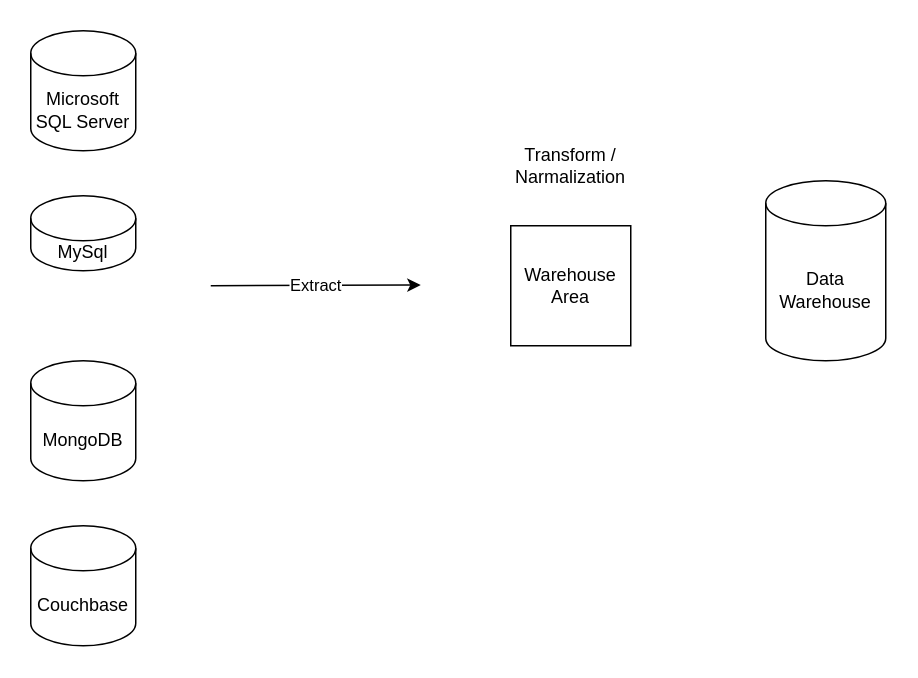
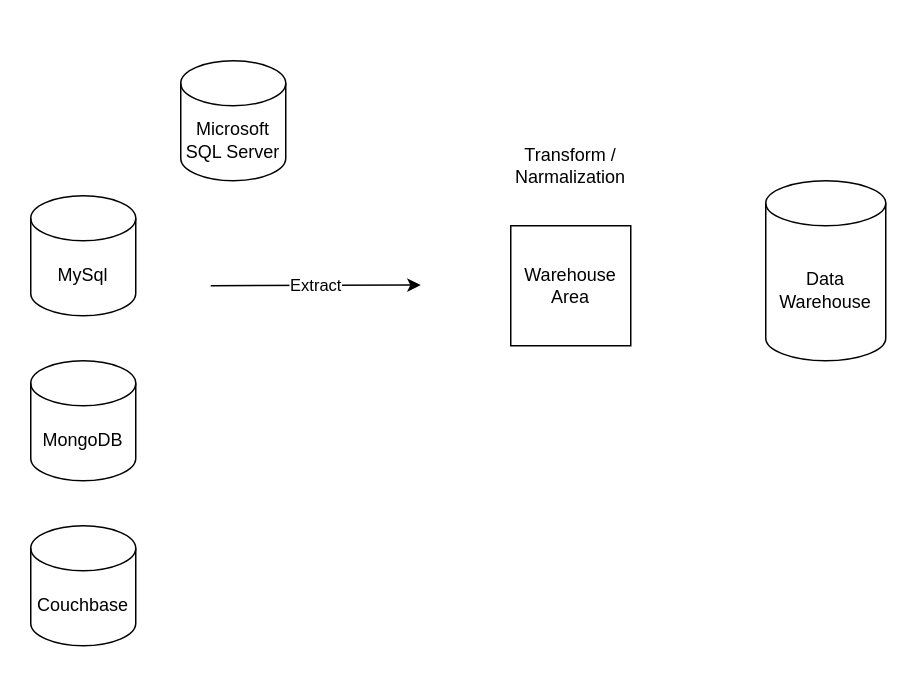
  <mxCell id="0" />
  <mxCell id="1" parent="0" />
- <mxCell id="2" value="Microsoft SQL Server" style="shape=cylinder3;whiteSpace=wrap;html=1;boundedLbl=1;backgroundOutline=1;size=15;" vertex="1" parent="1"><mxGeometry x="20" y="20" width="70" height="80" as="geometry" /></mxCell>
- <mxCell id="3" value="MySql" style="shape=cylinder3;whiteSpace=wrap;html=1;boundedLbl=1;backgroundOutline=1;size=15;" vertex="1" parent="1"><mxGeometry x="20" y="130" width="70" height="50" as="geometry" /></mxCell>
+ <mxCell id="2" value="Microsoft SQL Server" style="shape=cylinder3;whiteSpace=wrap;html=1;boundedLbl=1;backgroundOutline=1;size=15;" vertex="1" parent="1"><mxGeometry x="120" y="40" width="70" height="80" as="geometry" /></mxCell>
+ <mxCell id="3" value="MySql" style="shape=cylinder3;whiteSpace=wrap;html=1;boundedLbl=1;backgroundOutline=1;size=15;" vertex="1" parent="1"><mxGeometry x="20" y="130" width="70" height="80" as="geometry" /></mxCell>
  <mxCell id="4" value="MongoDB" style="shape=cylinder3;whiteSpace=wrap;html=1;boundedLbl=1;backgroundOutline=1;size=15;" vertex="1" parent="1"><mxGeometry x="20" y="240" width="70" height="80" as="geometry" /></mxCell>
  <mxCell id="5" value="Couchbase" style="shape=cylinder3;whiteSpace=wrap;html=1;boundedLbl=1;backgroundOutline=1;size=15;" vertex="1" parent="1"><mxGeometry x="20" y="350" width="70" height="80" as="geometry" /></mxCell>
  <mxCell id="6" value="Warehouse Area" style="whiteSpace=wrap;html=1;aspect=fixed;" vertex="1" parent="1"><mxGeometry x="340" y="150" width="80" height="80" as="geometry" /></mxCell>
  <mxCell id="7" value="Extract" style="endArrow=classic;html=1;" edge="1" parent="1"><mxGeometry relative="1" as="geometry"><mxPoint x="140" y="190" as="sourcePoint" /><mxPoint x="280" y="189.562" as="targetPoint" /></mxGeometry></mxCell>
  <mxCell id="8" value="Transform / Narmalization" style="text;html=1;strokeColor=none;fillColor=none;align=center;verticalAlign=middle;whiteSpace=wrap;rounded=0;" vertex="1" parent="1"><mxGeometry x="360" y="100" width="40" height="20" as="geometry" /></mxCell>
  <mxCell id="9" value="Data Warehouse" style="shape=cylinder3;whiteSpace=wrap;html=1;boundedLbl=1;backgroundOutline=1;size=15;" vertex="1" parent="1"><mxGeometry x="510" y="120" width="80" height="120" as="geometry" /></mxCell>
